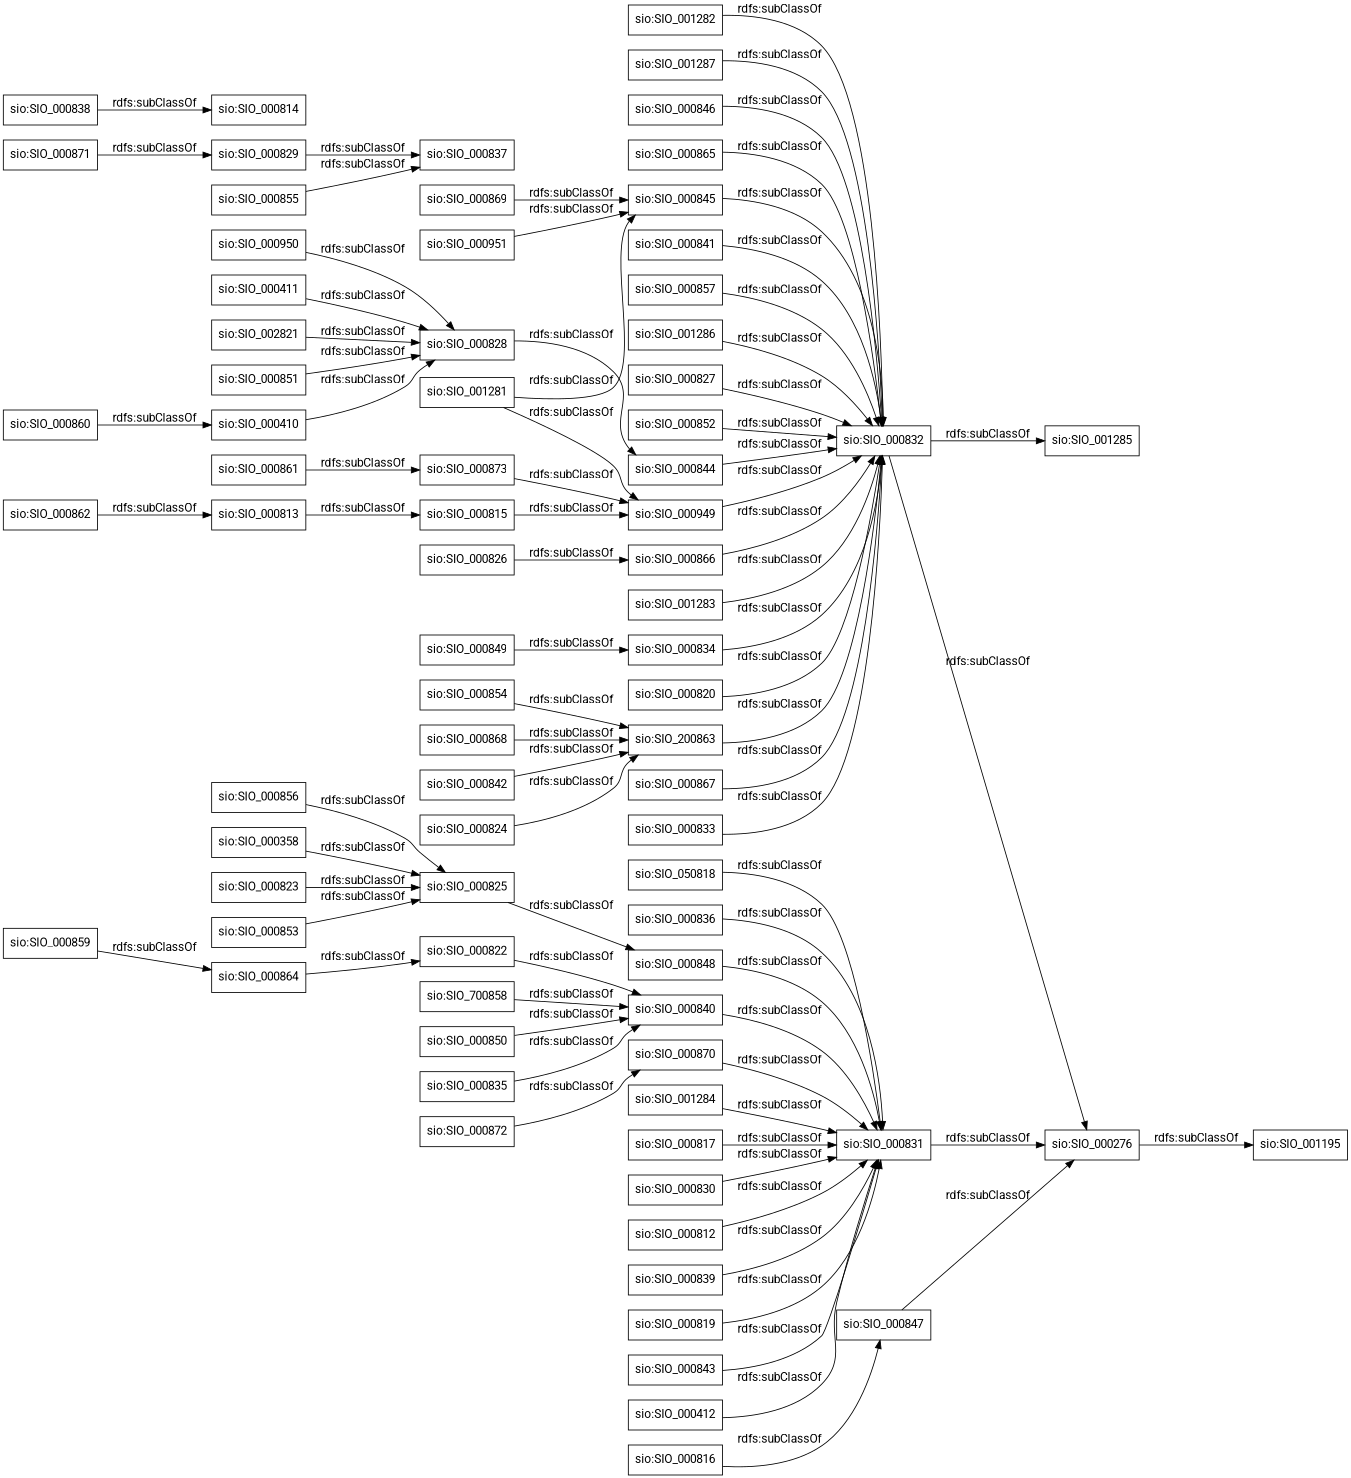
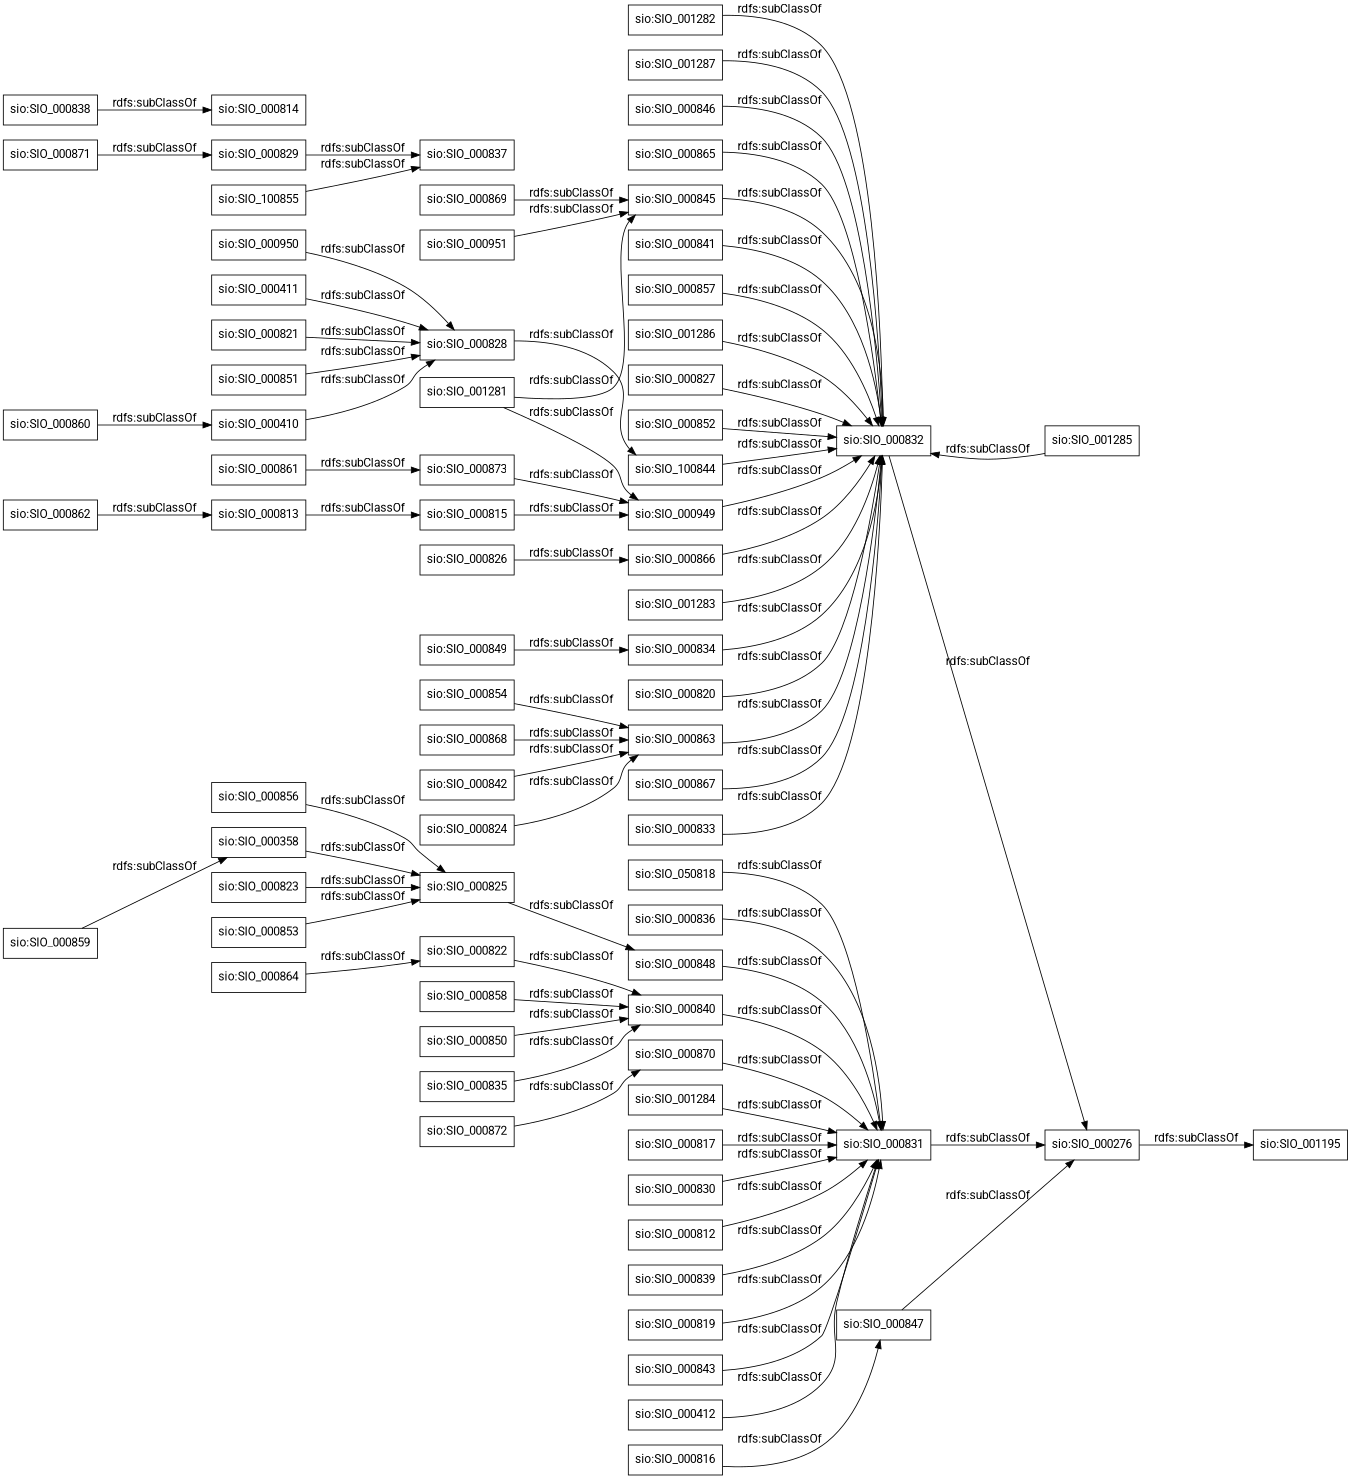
  digraph {
    fontname=Roboto
    rankdir=LR
    node [color=black fontname=Roboto shape=rectangle]
    edge [fontname=Roboto]
    "sio:SIO_000862"
    "sio:SIO_000813"
    "sio:SIO_000861"
    "sio:SIO_000873"
    "sio:SIO_000852"
    "sio:SIO_000832"
    "sio:SIO_000276"
    "sio:SIO_000410"
    "sio:SIO_000828"
-   "sio:SIO_000844"
+   "sio:SIO_000844" [label="sio:SIO_100844"]
    "sio:SIO_000831"
    "sio:SIO_001195"
    "sio:SIO_000815"
    "sio:SIO_000949"
    "sio:SIO_000866"
    "sio:SIO_000836"
    "sio:SIO_001283"
    "sio:SIO_000849"
    "sio:SIO_000834"
    "sio:SIO_000820"
    "sio:SIO_000856"
    "sio:SIO_000825"
    "sio:SIO_000848"
    "sio:SIO_000850"
    "sio:SIO_000840"
-   "sio:SIO_000863" [label="sio:SIO_200863"]
+   "sio:SIO_000863"
    "sio:SIO_000835"
    "sio:SIO_000842"
    "sio:SIO_000824"
    "sio:SIO_000872"
    "sio:SIO_000870"
    "sio:SIO_000847"
    "sio:SIO_000854"
    "sio:SIO_000867"
    "sio:SIO_000859"
    "sio:SIO_000864"
    "sio:SIO_000822"
    "sio:SIO_001284"
    "sio:SIO_000833"
    "sio:SIO_000950"
    "sio:SIO_000817"
    "sio:SIO_001282"
    "sio:SIO_001287"
    "sio:SIO_000871"
    "sio:SIO_000829"
    "sio:SIO_000837"
    "sio:SIO_000846"
    "sio:SIO_000860"
    "sio:SIO_000830"
    "sio:SIO_000812"
    "sio:SIO_000358"
    "sio:SIO_000865"
    "sio:SIO_001281"
    "sio:SIO_000845"
    "sio:SIO_000839"
    "sio:SIO_000951"
    "sio:SIO_000819"
    "sio:SIO_000841"
    "sio:SIO_000823"
    "sio:SIO_000853"
-   "sio:SIO_000858" [label="sio:SIO_700858"]
+   "sio:SIO_000858"
    "sio:SIO_000411"
    "sio:SIO_000857"
-   "sio:SIO_000821" [label="sio:SIO_002821"]
+   "sio:SIO_000821"
    "sio:SIO_000826"
    "sio:SIO_000816"
    "sio:SIO_000869"
    "sio:SIO_001286"
    "sio:SIO_000851"
    "sio:SIO_000843"
    "sio:SIO_000412"
-   "sio:SIO_000855"
+   "sio:SIO_000855" [label="sio:SIO_100855"]
    "sio:SIO_000868"
    "sio:SIO_000838"
    "sio:SIO_000814"
    "sio:SIO_001285"
    "sio:SIO_000827"
    n78 [label="sio:SIO_050818"]
    "sio:SIO_000862" -> "sio:SIO_000813" [label="rdfs:subClassOf"]
    "sio:SIO_000813" -> "sio:SIO_000815" [label="rdfs:subClassOf"]
    "sio:SIO_000861" -> "sio:SIO_000873" [label="rdfs:subClassOf"]
    "sio:SIO_000873" -> "sio:SIO_000949" [label="rdfs:subClassOf"]
    "sio:SIO_000852" -> "sio:SIO_000832" [label="rdfs:subClassOf"]
    "sio:SIO_000832" -> "sio:SIO_000276" [label="rdfs:subClassOf"]
    "sio:SIO_000276" -> "sio:SIO_001195" [label="rdfs:subClassOf"]
    "sio:SIO_000410" -> "sio:SIO_000828" [label="rdfs:subClassOf"]
    "sio:SIO_000828" -> "sio:SIO_000844" [label="rdfs:subClassOf"]
    "sio:SIO_000844" -> "sio:SIO_000832" [label="rdfs:subClassOf"]
    "sio:SIO_000831" -> "sio:SIO_000276" [label="rdfs:subClassOf"]
    "sio:SIO_000815" -> "sio:SIO_000949" [label="rdfs:subClassOf"]
    "sio:SIO_000949" -> "sio:SIO_000832" [label="rdfs:subClassOf"]
    "sio:SIO_000866" -> "sio:SIO_000832" [label="rdfs:subClassOf"]
    "sio:SIO_000836" -> "sio:SIO_000831" [label="rdfs:subClassOf"]
    "sio:SIO_001283" -> "sio:SIO_000832" [label="rdfs:subClassOf"]
    "sio:SIO_000849" -> "sio:SIO_000834" [label="rdfs:subClassOf"]
    "sio:SIO_000834" -> "sio:SIO_000832" [label="rdfs:subClassOf"]
    "sio:SIO_000820" -> "sio:SIO_000832" [label="rdfs:subClassOf"]
    "sio:SIO_000856" -> "sio:SIO_000825" [label="rdfs:subClassOf"]
    "sio:SIO_000825" -> "sio:SIO_000848" [label="rdfs:subClassOf"]
    "sio:SIO_000848" -> "sio:SIO_000831" [label="rdfs:subClassOf"]
    "sio:SIO_000850" -> "sio:SIO_000840" [label="rdfs:subClassOf"]
    "sio:SIO_000840" -> "sio:SIO_000831" [label="rdfs:subClassOf"]
    "sio:SIO_000863" -> "sio:SIO_000832" [label="rdfs:subClassOf"]
    "sio:SIO_000835" -> "sio:SIO_000840" [label="rdfs:subClassOf"]
    "sio:SIO_000842" -> "sio:SIO_000863" [label="rdfs:subClassOf"]
    "sio:SIO_000824" -> "sio:SIO_000863" [label="rdfs:subClassOf"]
    "sio:SIO_000872" -> "sio:SIO_000870" [label="rdfs:subClassOf"]
    "sio:SIO_000870" -> "sio:SIO_000831" [label="rdfs:subClassOf"]
    "sio:SIO_000847" -> "sio:SIO_000276" [label="rdfs:subClassOf"]
    "sio:SIO_000854" -> "sio:SIO_000863" [label="rdfs:subClassOf"]
    "sio:SIO_000867" -> "sio:SIO_000832" [label="rdfs:subClassOf"]
-   "sio:SIO_000859" -> "sio:SIO_000864" [label="rdfs:subClassOf"]
+   "sio:SIO_000859" -> "sio:SIO_000358" [label="rdfs:subClassOf"]
    "sio:SIO_000864" -> "sio:SIO_000822" [label="rdfs:subClassOf"]
    "sio:SIO_000822" -> "sio:SIO_000840" [label="rdfs:subClassOf"]
    "sio:SIO_001284" -> "sio:SIO_000831" [label="rdfs:subClassOf"]
    "sio:SIO_000833" -> "sio:SIO_000832" [label="rdfs:subClassOf"]
    "sio:SIO_000950" -> "sio:SIO_000828" [label="rdfs:subClassOf"]
    "sio:SIO_000817" -> "sio:SIO_000831" [label="rdfs:subClassOf"]
    "sio:SIO_001282" -> "sio:SIO_000832" [label="rdfs:subClassOf"]
    "sio:SIO_001287" -> "sio:SIO_000832" [label="rdfs:subClassOf"]
    "sio:SIO_000871" -> "sio:SIO_000829" [label="rdfs:subClassOf"]
    "sio:SIO_000829" -> "sio:SIO_000837" [label="rdfs:subClassOf"]
    "sio:SIO_000846" -> "sio:SIO_000832" [label="rdfs:subClassOf"]
    "sio:SIO_000860" -> "sio:SIO_000410" [label="rdfs:subClassOf"]
    "sio:SIO_000830" -> "sio:SIO_000831" [label="rdfs:subClassOf"]
    "sio:SIO_000812" -> "sio:SIO_000831" [label="rdfs:subClassOf"]
    "sio:SIO_000358" -> "sio:SIO_000825" [label="rdfs:subClassOf"]
    "sio:SIO_000865" -> "sio:SIO_000832" [label="rdfs:subClassOf"]
    "sio:SIO_001281" -> "sio:SIO_000949" [label="rdfs:subClassOf"]
    "sio:SIO_001281" -> "sio:SIO_000845" [label="rdfs:subClassOf"]
    "sio:SIO_000845" -> "sio:SIO_000832" [label="rdfs:subClassOf"]
    "sio:SIO_000839" -> "sio:SIO_000831" [label="rdfs:subClassOf"]
    "sio:SIO_000951" -> "sio:SIO_000845" [label="rdfs:subClassOf"]
    "sio:SIO_000819" -> "sio:SIO_000831" [label="rdfs:subClassOf"]
    "sio:SIO_000841" -> "sio:SIO_000832" [label="rdfs:subClassOf"]
    "sio:SIO_000823" -> "sio:SIO_000825" [label="rdfs:subClassOf"]
    "sio:SIO_000853" -> "sio:SIO_000825" [label="rdfs:subClassOf"]
    "sio:SIO_000858" -> "sio:SIO_000840" [label="rdfs:subClassOf"]
    "sio:SIO_000411" -> "sio:SIO_000828" [label="rdfs:subClassOf"]
    "sio:SIO_000857" -> "sio:SIO_000832" [label="rdfs:subClassOf"]
    "sio:SIO_000821" -> "sio:SIO_000828" [label="rdfs:subClassOf"]
    "sio:SIO_000826" -> "sio:SIO_000866" [label="rdfs:subClassOf"]
    "sio:SIO_000816" -> "sio:SIO_000847" [label="rdfs:subClassOf"]
    "sio:SIO_000869" -> "sio:SIO_000845" [label="rdfs:subClassOf"]
    "sio:SIO_001286" -> "sio:SIO_000832" [label="rdfs:subClassOf"]
    "sio:SIO_000851" -> "sio:SIO_000828" [label="rdfs:subClassOf"]
    "sio:SIO_000843" -> "sio:SIO_000831" [label="rdfs:subClassOf"]
    "sio:SIO_000412" -> "sio:SIO_000831" [label="rdfs:subClassOf"]
    "sio:SIO_000855" -> "sio:SIO_000837" [label="rdfs:subClassOf"]
    "sio:SIO_000868" -> "sio:SIO_000863" [label="rdfs:subClassOf"]
    "sio:SIO_000838" -> "sio:SIO_000814" [label="rdfs:subClassOf"]
-   "sio:SIO_000832" -> "sio:SIO_001285" [label="rdfs:subClassOf"]
+   "sio:SIO_001285" -> "sio:SIO_000832" [label="rdfs:subClassOf"]
    "sio:SIO_000827" -> "sio:SIO_000832" [label="rdfs:subClassOf"]
    n78 -> "sio:SIO_000831" [label="rdfs:subClassOf"]
  }
